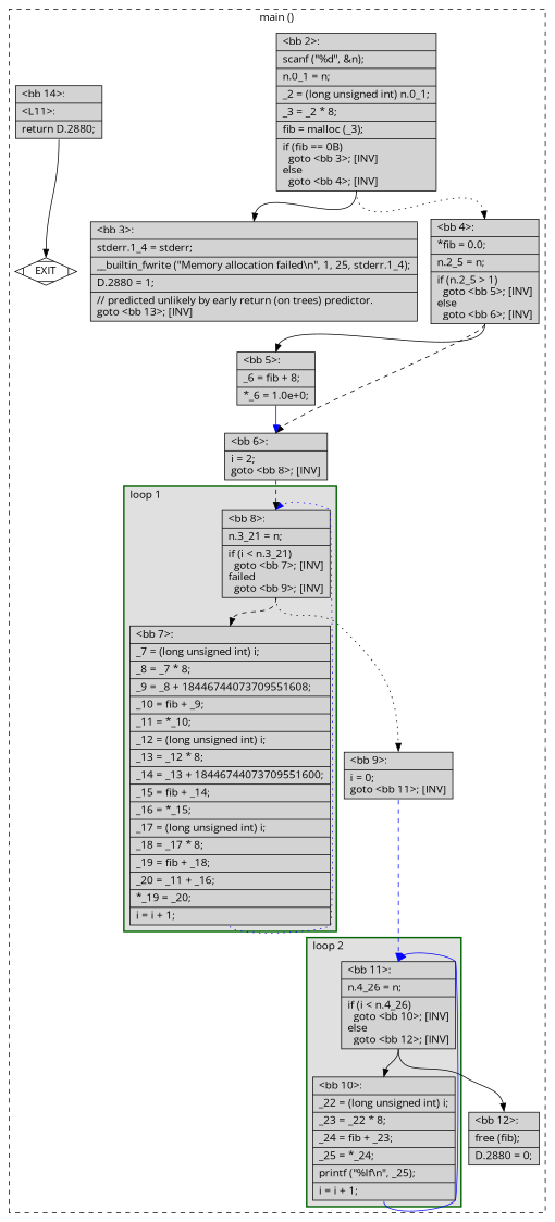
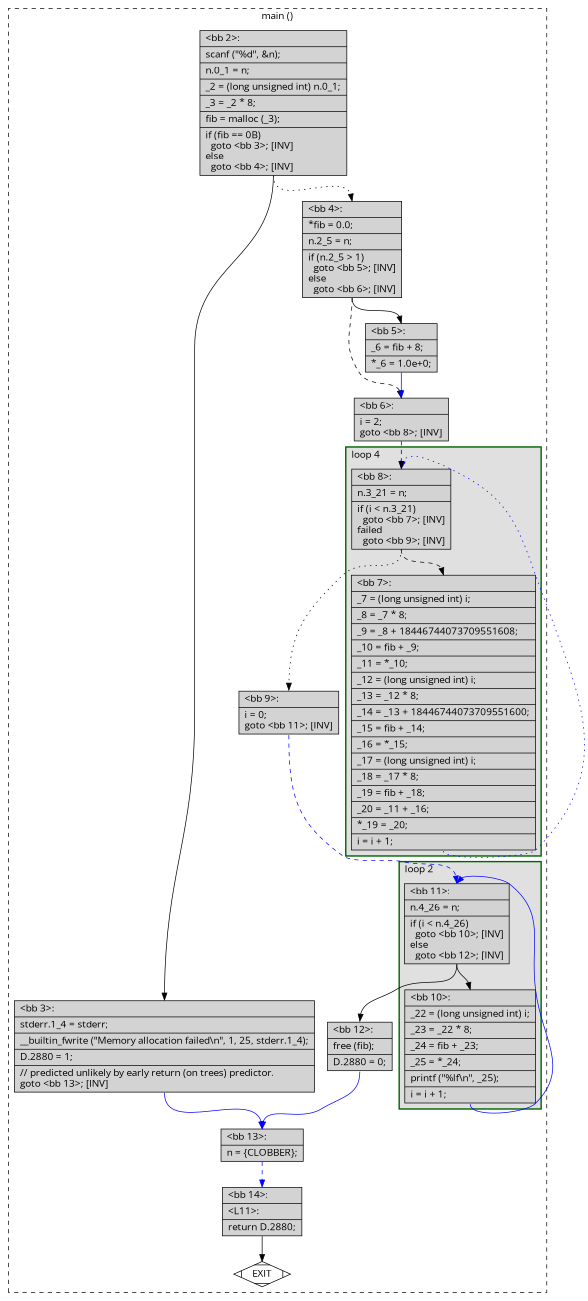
  digraph {
    fontname="Open Sans"
    node [fillcolor=lightgrey fontname="Open Sans" shape=record style=filled]
    edge [color=black constraint=true fontname="Open Sans" headport=n style=solid tailport=s weight=10]
    n1 [label="{\<bb\ 11\>:\l|n.4_26\ =\ n;\l|if\ (i\ \<\ n.4_26)\l\ \ goto\ \<bb\ 10\>;\ [INV]\lelse\l\ \ goto\ \<bb\ 12\>;\ [INV]\l}"]
    n2 [label="{\<bb\ 10\>:\l|_22\ =\ (long\ unsigned\ int)\ i;\l|_23\ =\ _22\ *\ 8;\l|_24\ =\ fib\ +\ _23;\l|_25\ =\ *_24;\l|printf\ (\"%lf\\n\",\ _25);\l|i\ =\ i\ +\ 1;\l}"]
    n3 [label="{\<bb\ 8\>:\l|n.3_21\ =\ n;\l|if\ (i\ \<\ n.3_21)\l\ \ goto\ \<bb\ 7\>;\ [INV]\lfailed\l\ \ goto\ \<bb\ 9\>;\ [INV]\l}"]
    n4 [label="{\<bb\ 7\>:\l|_7\ =\ (long\ unsigned\ int)\ i;\l|_8\ =\ _7\ *\ 8;\l|_9\ =\ _8\ +\ 18446744073709551608;\l|_10\ =\ fib\ +\ _9;\l|_11\ =\ *_10;\l|_12\ =\ (long\ unsigned\ int)\ i;\l|_13\ =\ _12\ *\ 8;\l|_14\ =\ _13\ +\ 18446744073709551600;\l|_15\ =\ fib\ +\ _14;\l|_16\ =\ *_15;\l|_17\ =\ (long\ unsigned\ int)\ i;\l|_18\ =\ _17\ *\ 8;\l|_19\ =\ fib\ +\ _18;\l|_20\ =\ _11\ +\ _16;\l|*_19\ =\ _20;\l|i\ =\ i\ +\ 1;\l}"]
    n5 [label="{\<bb\ 12\>:\l|free\ (fib);\l|D.2880\ =\ 0;\l}"]
    n6 [label="{\<bb\ 9\>:\l|i\ =\ 0;\lgoto\ \<bb\ 11\>;\ [INV]\l}"]
    n7 [fillcolor=white label=EXIT shape=Mdiamond]
    n8 [label="{\<bb\ 2\>:\l|scanf\ (\"%d\",\ &n);\l|n.0_1\ =\ n;\l|_2\ =\ (long\ unsigned\ int)\ n.0_1;\l|_3\ =\ _2\ *\ 8;\l|fib\ =\ malloc\ (_3);\l|if\ (fib\ ==\ 0B)\l\ \ goto\ \<bb\ 3\>;\ [INV]\lelse\l\ \ goto\ \<bb\ 4\>;\ [INV]\l}"]
    n9 [label="{\<bb\ 3\>:\l|stderr.1_4\ =\ stderr;\l|__builtin_fwrite\ (\"Memory\ allocation\ failed\\n\",\ 1,\ 25,\ stderr.1_4);\l|D.2880\ =\ 1;\l|//\ predicted\ unlikely\ by\ early\ return\ (on\ trees)\ predictor.\lgoto\ \<bb\ 13\>;\ [INV]\l}"]
    n10 [label="{\<bb\ 4\>:\l|*fib\ =\ 0.0;\l|n.2_5\ =\ n;\l|if\ (n.2_5\ \>\ 1)\l\ \ goto\ \<bb\ 5\>;\ [INV]\lelse\l\ \ goto\ \<bb\ 6\>;\ [INV]\l}"]
+   n11 [label="{\<bb\ 13\>:\l|n\ =\ \{CLOBBER\};\l}"]
    n12 [label="{\<bb\ 5\>:\l|_6\ =\ fib\ +\ 8;\l|*_6\ =\ 1.0e+0;\l}"]
    n13 [label="{\<bb\ 6\>:\l|i\ =\ 2;\lgoto\ \<bb\ 8\>;\ [INV]\l}"]
    n14 [label="{\<bb\ 14\>:\l|\<L11\>:\l|return\ D.2880;\l}"]
    subgraph cluster_1 {
      color=black
      label="main ()"
      style=dashed
      n5
      n6
      n7
      n8
      n9
      n10
+     n11
      n12
      n13
      n14
      subgraph cluster_2 {
        color=darkgreen
        fillcolor=grey88
        label="loop 2"
        labeljust=l
        penwidth=2
        style=filled
        n1
        n2
      }
      subgraph cluster_3 {
        color=darkgreen
        fillcolor=grey88
-       label="loop 1"
+       label="loop 4"
        labeljust=l
        penwidth=2
        style=filled
        n3
        n4
      }
    }
    n1 -> n2
    n1 -> n5
    n2 -> n1 [color=blue constraint=false]
    n3 -> n4 [style=dashed]
    n3 -> n6 [style=dotted]
    n4 -> n3 [color=blue constraint=false style=dotted]
+   n5 -> n11 [color=blue weight=100]
    n6 -> n1 [color=blue style=dashed weight=100]
    n8 -> n9
    n8 -> n10 [style=dotted]
+   n9 -> n11 [color=blue weight=100]
    n10 -> n12
    n10 -> n13 [style=dashed]
+   n11 -> n14 [color=blue style=dashed weight=100]
    n12 -> n13 [color=blue weight=100]
    n13 -> n3 [style=dashed weight=100]
    n14 -> n7
  }
